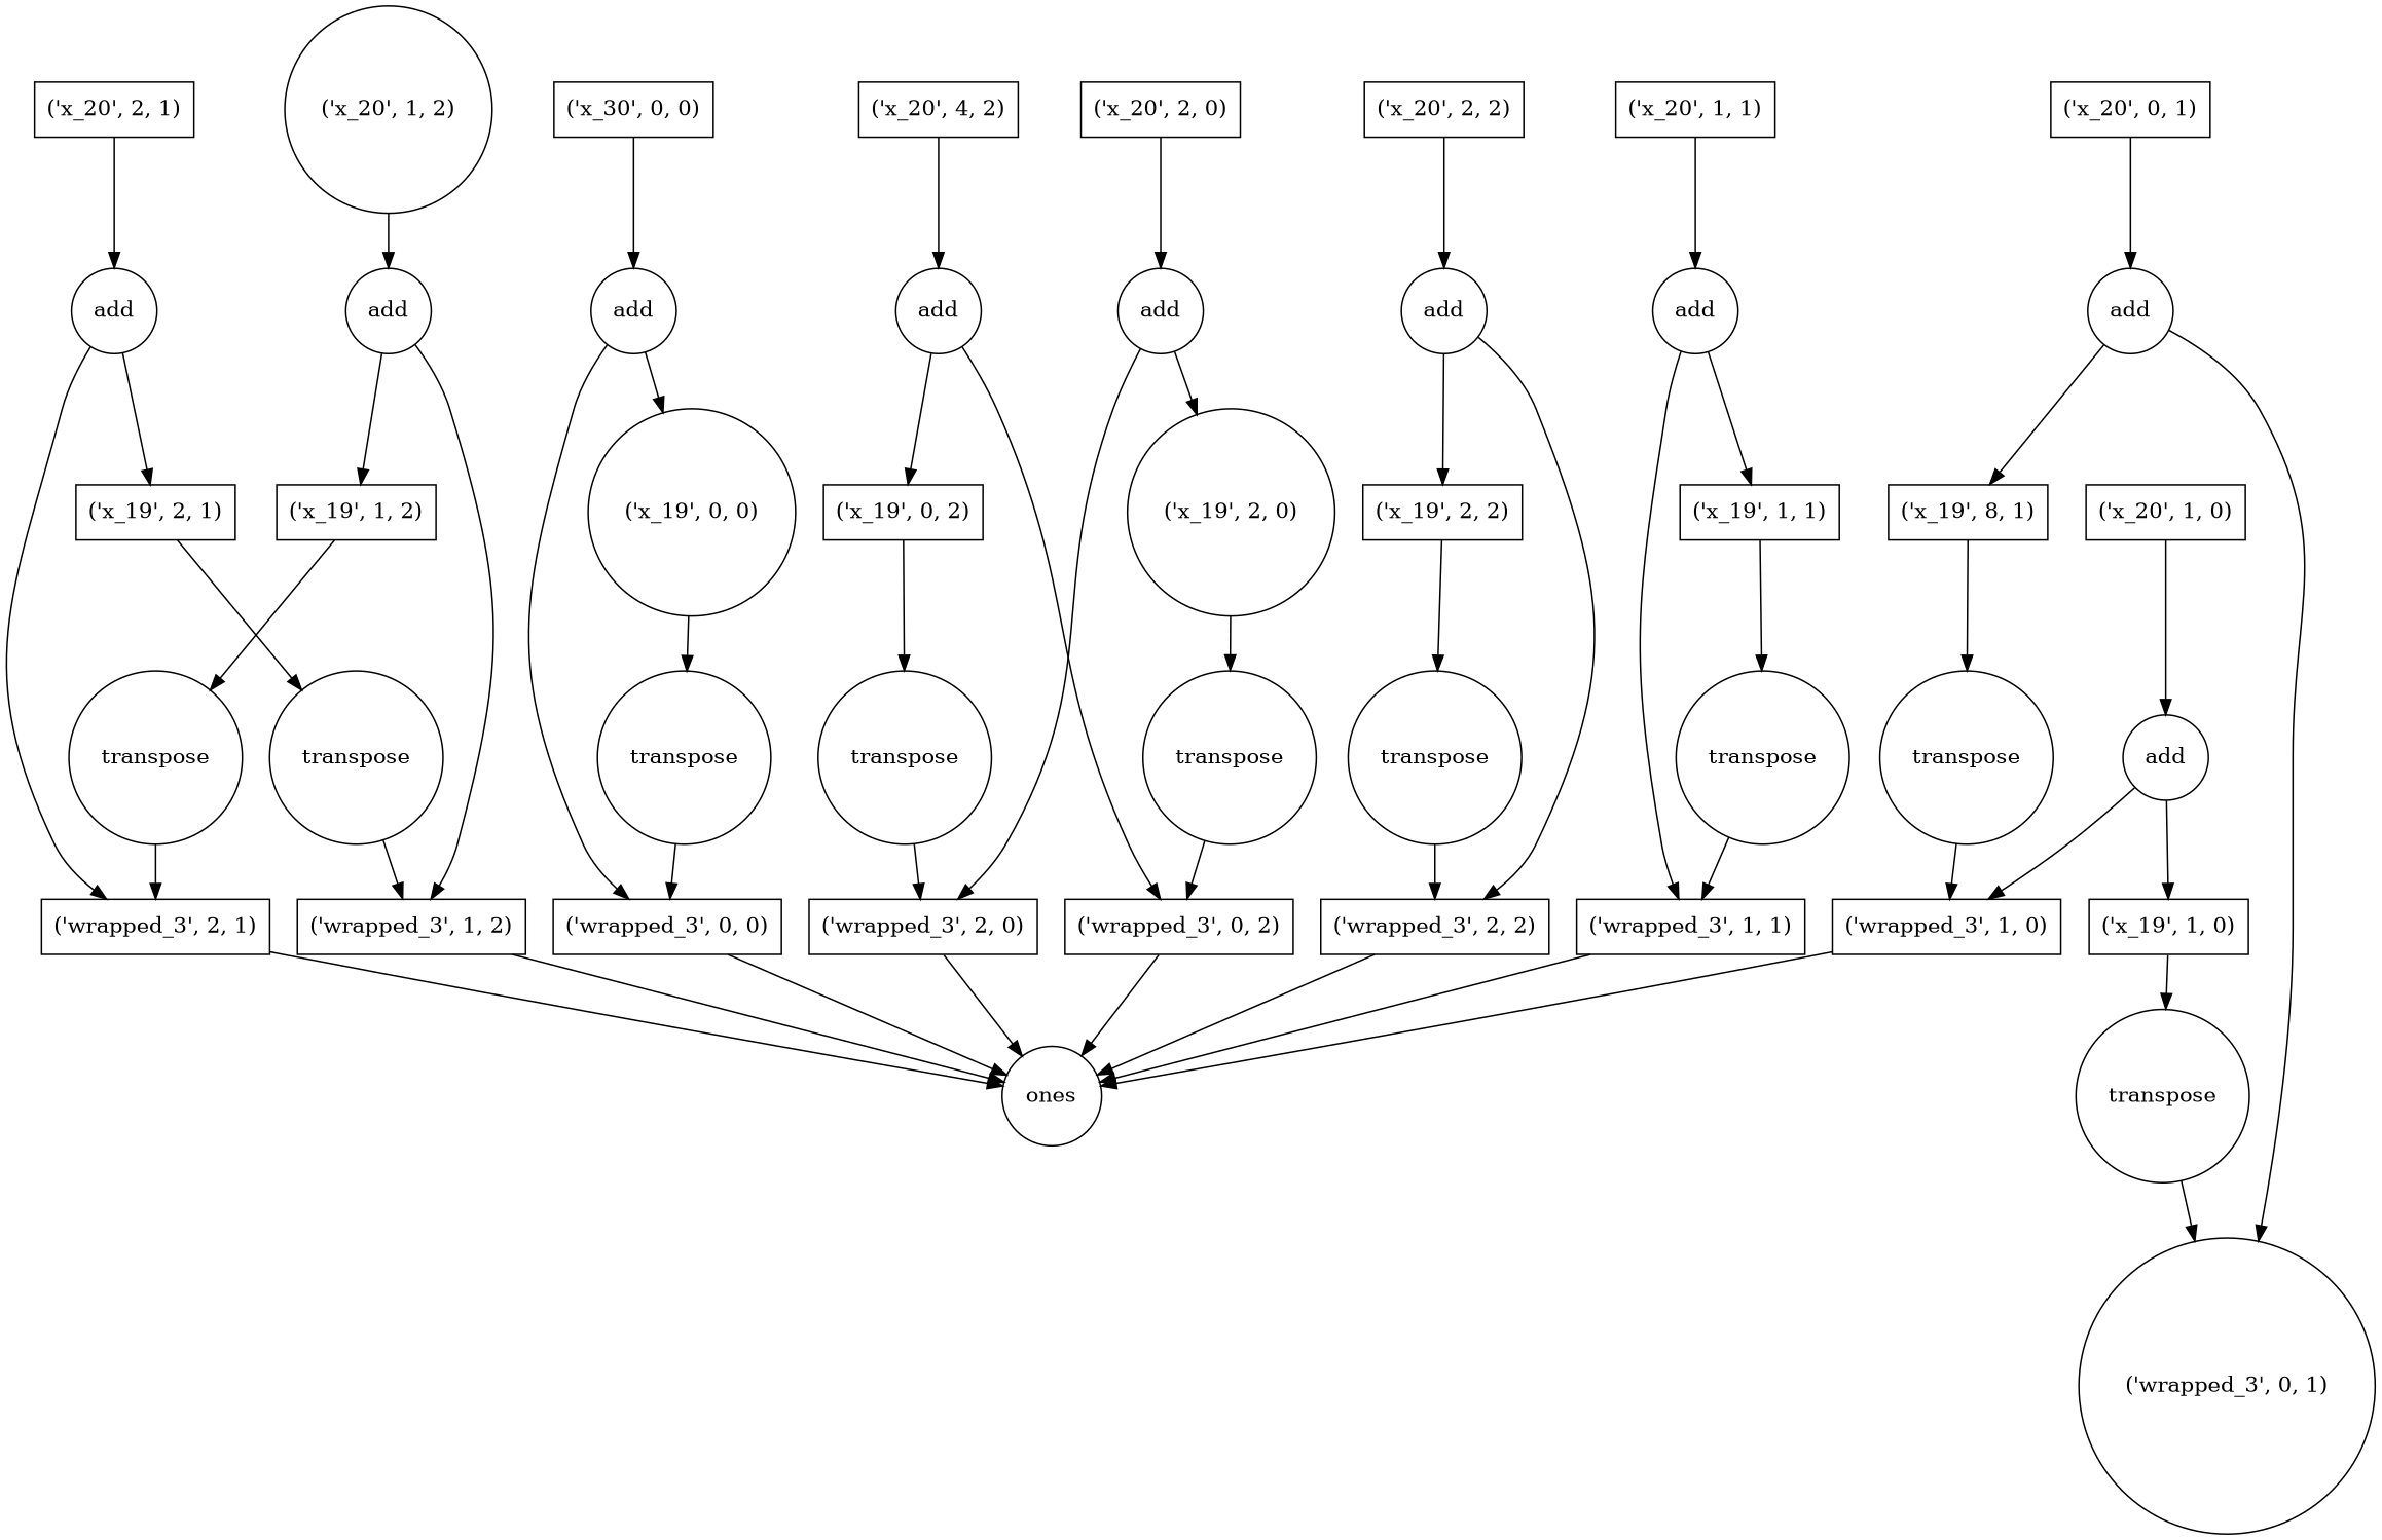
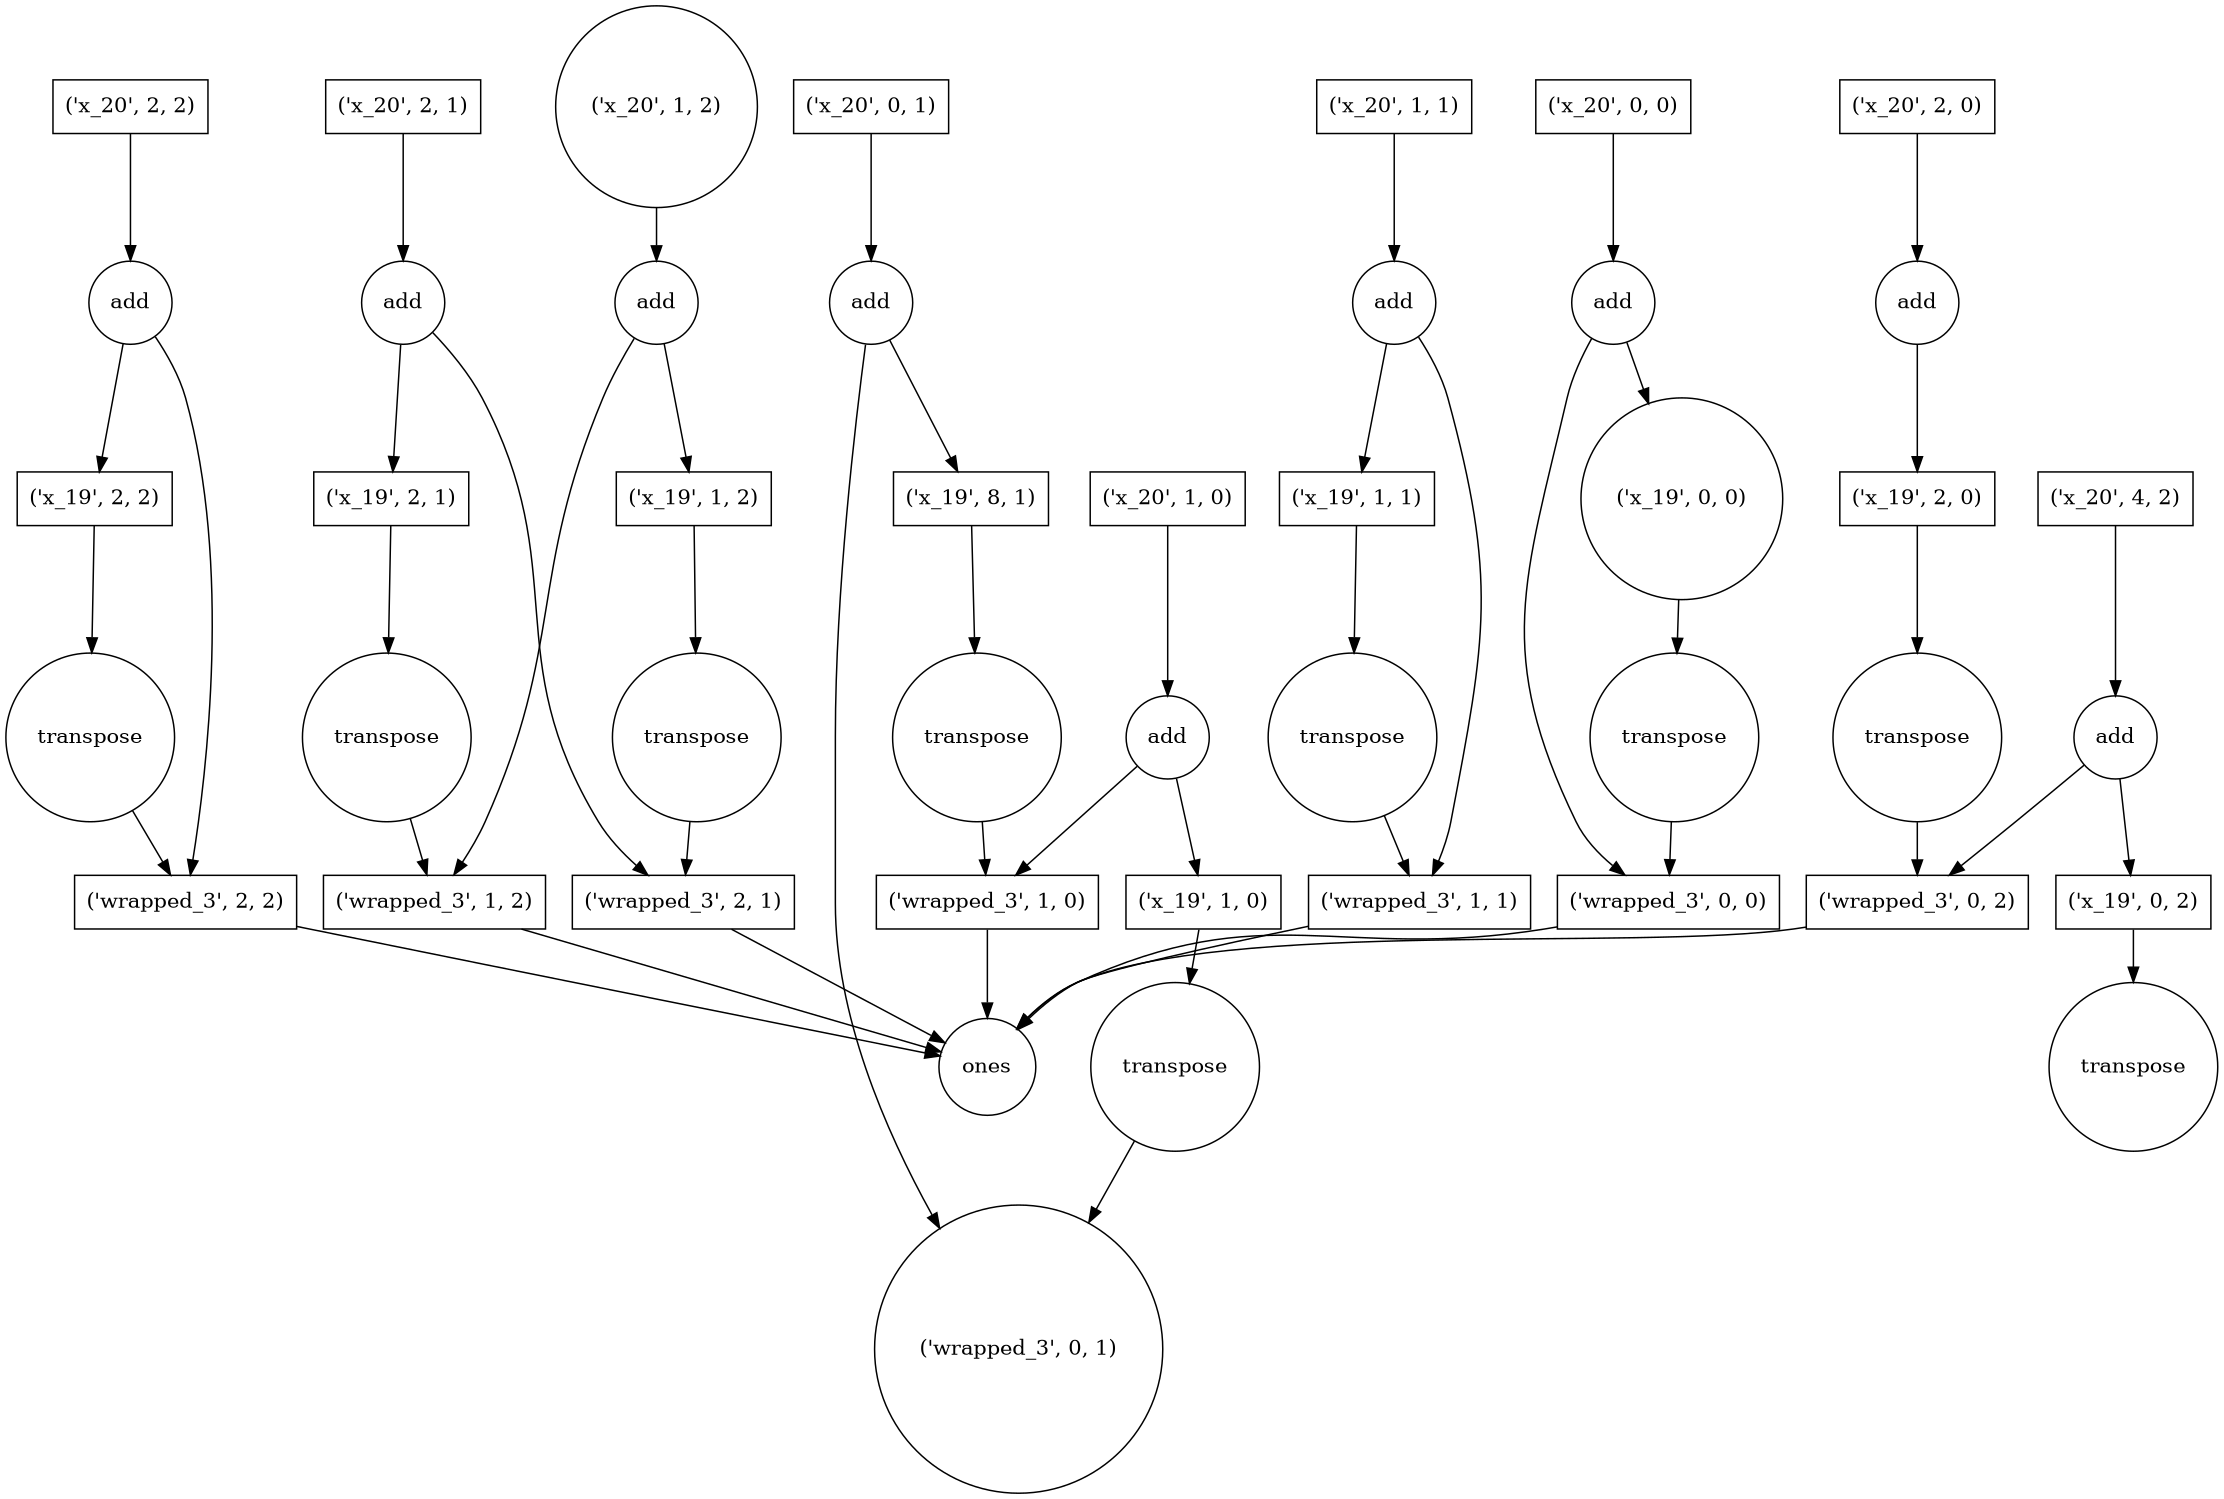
  strict digraph {
    node [shape=box]
    n1 [label="('x_19', 2, 1)"]
    n2 [label=transpose shape=circle]
    n3 [label="('wrapped_3', 1, 2)"]
    n4 [label=add shape=circle]
    n5 [label="('x_19', 2, 2)"]
    n6 [label="('wrapped_3', 2, 2)"]
    n7 [label=transpose shape=circle]
    n8 [label=ones shape=circle]
    n9 [label=add shape=circle]
    "('x_20', 2, 0)"
-   n11 [label="('wrapped_3', 2, 0)"]
-   n12 [label="('x_19', 2, 0)" shape=circle]
+   n12 [label="('x_19', 2, 0)"]
    n13 [label=add shape=circle]
    "('x_20', 2, 1)"
    n15 [label="('wrapped_3', 2, 1)"]
    n16 [label="('wrapped_3', 1, 0)"]
    "('x_20', 2, 2)"
    n18 [label="('x_19', 1, 1)"]
    n19 [label=transpose shape=circle]
    n20 [label="('wrapped_3', 1, 1)"]
    n21 [label="('wrapped_3', 0, 0)"]
    n22 [label=transpose shape=circle]
    n23 [label=transpose shape=circle]
    n24 [label="('x_19', 1, 0)"]
    n25 [label=transpose shape=circle]
    n26 [label="('wrapped_3', 0, 1)" shape=circle]
    n27 [label="('x_19', 1, 2)"]
    n28 [label=transpose shape=circle]
    n29 [label=add shape=circle]
    "('x_20', 1, 0)"
    n31 [label="('x_19', 0, 2)"]
    "('x_20', 1, 2)" [shape=circle]
    n33 [label=add shape=circle]
    n34 [label="('x_19', 0, 0)" shape=circle]
    n35 [label=transpose shape=circle]
    n36 [label="('x_20', 4, 2)"]
    n37 [label=add shape=circle]
    n38 [label="('wrapped_3', 0, 2)"]
    n39 [label="('x_19', 8, 1)"]
    n40 [label=transpose shape=circle]
    n41 [label=add shape=circle]
    n42 [label=add shape=circle]
-   "('x_20', 0, 0)" [label="('x_30', 0, 0)"]
+   "('x_20', 0, 0)"
    n44 [label=add shape=circle]
    "('x_20', 0, 1)"
    "('x_20', 1, 1)"
    n1 -> n2
    n2 -> n3
    n3 -> n8
    n4 -> n5
    n4 -> n6
    n5 -> n7
    n6 -> n8
    n7 -> n6
-   n9 -> n11
    n9 -> n12
    "('x_20', 2, 0)" -> n9
-   n11 -> n8
    n12 -> n23
    n13 -> n1
    n13 -> n15
    "('x_20', 2, 1)" -> n13
    n15 -> n8
    n16 -> n8
    "('x_20', 2, 2)" -> n4
    n18 -> n19
    n19 -> n20
    n20 -> n8
    n21 -> n8
-   n22 -> n11
    n23 -> n38
    n24 -> n25
    n25 -> n26
    n27 -> n28
    n28 -> n15
    n29 -> n16
    n29 -> n24
    "('x_20', 1, 0)" -> n29
    n31 -> n22
    "('x_20', 1, 2)" -> n33
    n33 -> n3
    n33 -> n27
    n34 -> n35
    n35 -> n21
    n36 -> n37
    n37 -> n31
    n37 -> n38
    n38 -> n8
    n39 -> n40
    n40 -> n16
    n41 -> n18
    n41 -> n20
    n42 -> n21
    n42 -> n34
    "('x_20', 0, 0)" -> n42
    n44 -> n26
    n44 -> n39
    "('x_20', 0, 1)" -> n44
    "('x_20', 1, 1)" -> n41
  }
